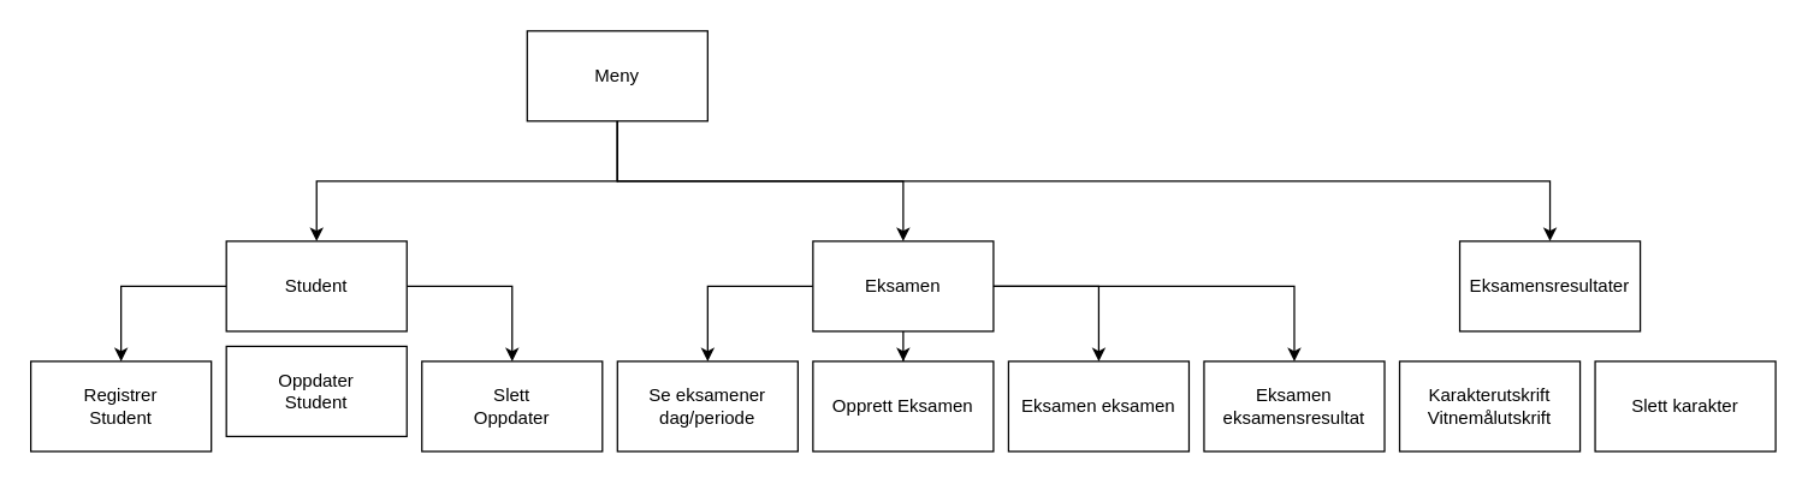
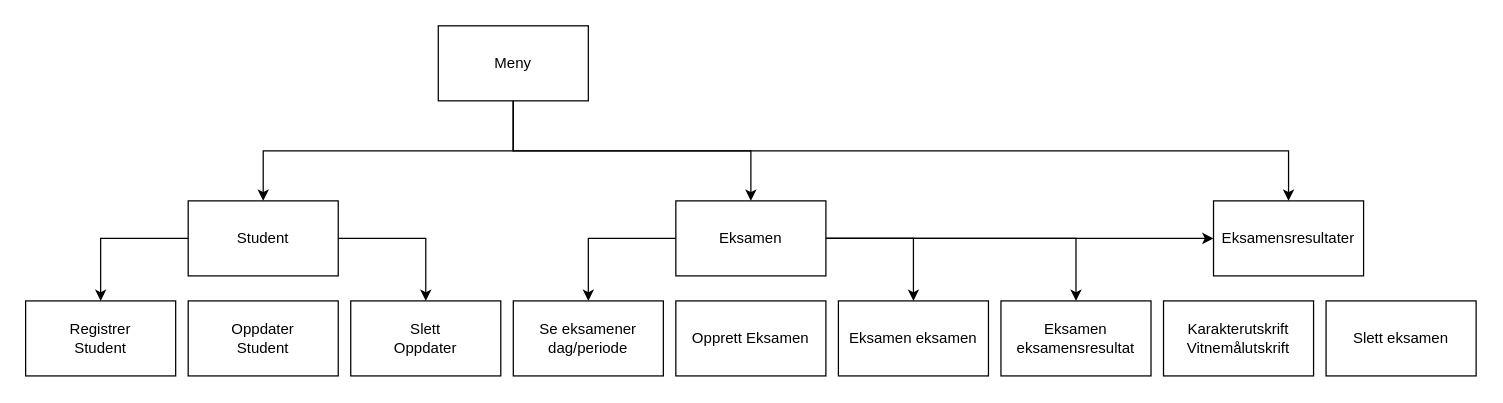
  <mxCell id="0" />
  <mxCell id="1" parent="0" />
  <mxCell id="2" style="edgeStyle=orthogonalEdgeStyle;rounded=0;orthogonalLoop=1;jettySize=auto;html=1;entryX=0.5;entryY=0;entryDx=0;entryDy=0;exitX=0.5;exitY=1;exitDx=0;exitDy=0;" edge="1" parent="1" source="4" target="7"><mxGeometry relative="1" as="geometry" /></mxCell>
  <mxCell id="3" style="edgeStyle=orthogonalEdgeStyle;rounded=0;orthogonalLoop=1;jettySize=auto;html=1;entryX=0.5;entryY=0;entryDx=0;entryDy=0;exitX=0.5;exitY=1;exitDx=0;exitDy=0;" edge="1" parent="1" source="4" target="14"><mxGeometry relative="1" as="geometry" /></mxCell>
  <mxCell id="4" value="Meny" style="rounded=0;whiteSpace=wrap;html=1;" vertex="1" parent="1"><mxGeometry x="350" y="20" width="120" height="60" as="geometry" /></mxCell>
  <mxCell id="5" style="edgeStyle=orthogonalEdgeStyle;rounded=0;orthogonalLoop=1;jettySize=auto;html=1;" edge="1" parent="1" source="7" target="8"><mxGeometry relative="1" as="geometry" /></mxCell>
  <mxCell id="6" style="edgeStyle=orthogonalEdgeStyle;rounded=0;orthogonalLoop=1;jettySize=auto;html=1;entryX=0.5;entryY=0;entryDx=0;entryDy=0;" edge="1" parent="1" source="7" target="9"><mxGeometry relative="1" as="geometry" /></mxCell>
  <mxCell id="7" value="Student" style="rounded=0;whiteSpace=wrap;html=1;" vertex="1" parent="1"><mxGeometry x="150" y="160" width="120" height="60" as="geometry" /></mxCell>
  <mxCell id="8" value="Registrer&lt;br&gt;Student" style="rounded=0;whiteSpace=wrap;html=1;" vertex="1" parent="1"><mxGeometry y="240" width="120" height="60" as="geometry" x="20" /></mxCell>
  <mxCell id="9" value="Slett &lt;br&gt;Oppdater" style="rounded=0;whiteSpace=wrap;html=1;" vertex="1" parent="1"><mxGeometry x="280" y="240" width="120" height="60" as="geometry" /></mxCell>
- <mxCell id="10" value="Oppdater&lt;br&gt;Student" style="rounded=0;whiteSpace=wrap;html=1;" vertex="1" parent="1"><mxGeometry x="150" y="230" width="120" height="60" as="geometry" /></mxCell>
- <mxCell id="11" style="edgeStyle=orthogonalEdgeStyle;rounded=0;orthogonalLoop=1;jettySize=auto;html=1;entryX=0.5;entryY=0;entryDx=0;entryDy=0;" edge="1" parent="1" source="14" target="15"><mxGeometry relative="1" as="geometry" /></mxCell>
+ <mxCell id="10" value="Oppdater&lt;br&gt;Student" style="rounded=0;whiteSpace=wrap;html=1;" vertex="1" parent="1"><mxGeometry x="150" y="240" width="120" height="60" as="geometry" /></mxCell>
+ <mxCell id="11" style="edgeStyle=orthogonalEdgeStyle;rounded=0;orthogonalLoop=1;jettySize=auto;html=1;" edge="1" parent="1" source="14" target="19"><mxGeometry relative="1" as="geometry" /></mxCell>
  <mxCell id="12" style="edgeStyle=orthogonalEdgeStyle;rounded=0;orthogonalLoop=1;jettySize=auto;html=1;entryX=0.5;entryY=0;entryDx=0;entryDy=0;" edge="1" parent="1" source="14" target="16"><mxGeometry relative="1" as="geometry" /></mxCell>
  <mxCell id="13" style="edgeStyle=orthogonalEdgeStyle;rounded=0;orthogonalLoop=1;jettySize=auto;html=1;entryX=0.5;entryY=0;entryDx=0;entryDy=0;" edge="1" parent="1" source="14" target="17"><mxGeometry relative="1" as="geometry" /></mxCell>
  <mxCell id="14" value="Eksamen" style="rounded=0;whiteSpace=wrap;html=1;" vertex="1" parent="1"><mxGeometry x="540" y="160" width="120" height="60" as="geometry" /></mxCell>
  <mxCell id="15" value="Opprett Eksamen" style="rounded=0;whiteSpace=wrap;html=1;" vertex="1" parent="1"><mxGeometry x="540" y="240" width="120" height="60" as="geometry" /></mxCell>
  <mxCell id="16" value="Se eksamener&lt;br&gt;dag/periode" style="rounded=0;whiteSpace=wrap;html=1;" vertex="1" parent="1"><mxGeometry x="410" y="240" width="120" height="60" as="geometry" /></mxCell>
  <mxCell id="17" value="Eksamen eksamen" style="rounded=0;whiteSpace=wrap;html=1;" vertex="1" parent="1"><mxGeometry x="670" y="240" width="120" height="60" as="geometry" /></mxCell>
  <mxCell id="18" style="edgeStyle=orthogonalEdgeStyle;rounded=0;orthogonalLoop=1;jettySize=auto;html=1;entryX=0.5;entryY=1;entryDx=0;entryDy=0;startArrow=classic;startFill=1;endArrow=none;endFill=0;exitX=0.5;exitY=0;exitDx=0;exitDy=0;" edge="1" parent="1" source="19" target="4"><mxGeometry relative="1" as="geometry" /></mxCell>
  <mxCell id="19" value="Eksamensresultater" style="rounded=0;whiteSpace=wrap;html=1;" vertex="1" parent="1"><mxGeometry x="970" y="160" width="120" height="60" as="geometry" /></mxCell>
  <mxCell id="20" style="edgeStyle=orthogonalEdgeStyle;rounded=0;orthogonalLoop=1;jettySize=auto;html=1;entryX=1;entryY=0.5;entryDx=0;entryDy=0;startArrow=classic;startFill=1;endArrow=none;endFill=0;" edge="1" parent="1" source="21" target="14"><mxGeometry relative="1" as="geometry"><Array as="points"><mxPoint x="860" y="190" /></Array></mxGeometry></mxCell>
  <mxCell id="21" value="Eksamen&lt;br&gt;eksamensresultat" style="rounded=0;whiteSpace=wrap;html=1;" vertex="1" parent="1"><mxGeometry x="800" y="240" width="120" height="60" as="geometry" /></mxCell>
  <mxCell id="22" value="Karakterutskrift&lt;br&gt;Vitnemålutskrift" style="rounded=0;whiteSpace=wrap;html=1;" vertex="1" parent="1"><mxGeometry x="930" y="240" width="120" height="60" as="geometry" /></mxCell>
- <mxCell id="23" value="Slett karakter" style="rounded=0;whiteSpace=wrap;html=1;" vertex="1" parent="1"><mxGeometry x="1060" y="240" width="120" height="60" as="geometry" /></mxCell>
+ <mxCell id="23" value="Slett eksamen" style="rounded=0;whiteSpace=wrap;html=1;" vertex="1" parent="1"><mxGeometry x="1060" y="240" width="120" height="60" as="geometry" /></mxCell>
